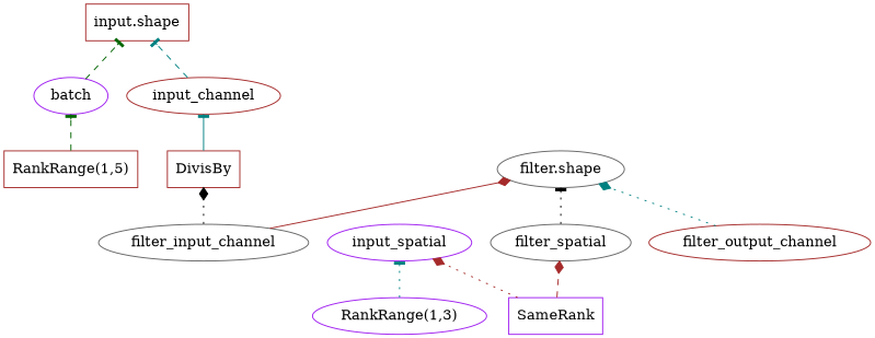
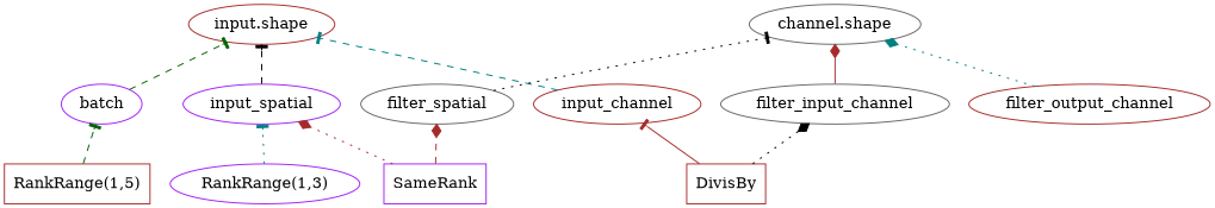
  digraph {
    rankdir=BT
    node [color=brown shape=oval]
    edge [arrowhead=tee color=brown style=dashed]
-   n1 [label="input.shape" shape=box]
-   n2 [color=gray40 label="filter.shape"]
+   n1 [label="input.shape"]
+   n2 [color=gray40 label="channel.shape"]
    batch [color=purple]
    input_spatial [color=purple]
    input_channel
    filter_spatial [color=gray40]
    filter_input_channel [color=gray40]
    filter_output_channel
    n9 [label="RankRange(1,5)" shape=box]
    n10 [color=purple label="RankRange(1,3)" shape=ellipse]
    n11 [color=purple label=SameRank shape=box]
    n12 [label=DivisBy shape=box]
    batch -> n1 [color=darkgreen]
+   input_spatial -> n1 [color=black]
    input_channel -> n1 [color=teal]
    filter_spatial -> n2 [color=black style=dotted]
    filter_input_channel -> n2 [arrowhead=diamond style=solid]
    filter_output_channel -> n2 [arrowhead=diamond color=teal style=dotted]
    n9 -> batch [color=darkgreen]
    n10 -> input_spatial [color=teal style=dotted]
    n11 -> input_spatial [arrowhead=diamond style=dotted]
    n11 -> filter_spatial [arrowhead=diamond]
-   n12 -> input_channel [color=teal style=solid]
-   filter_input_channel -> n12 [arrowhead=diamond color=black style=dotted]
+   n12 -> input_channel [style=solid]
+   n12 -> filter_input_channel [arrowhead=diamond color=black style=dotted]
  }
